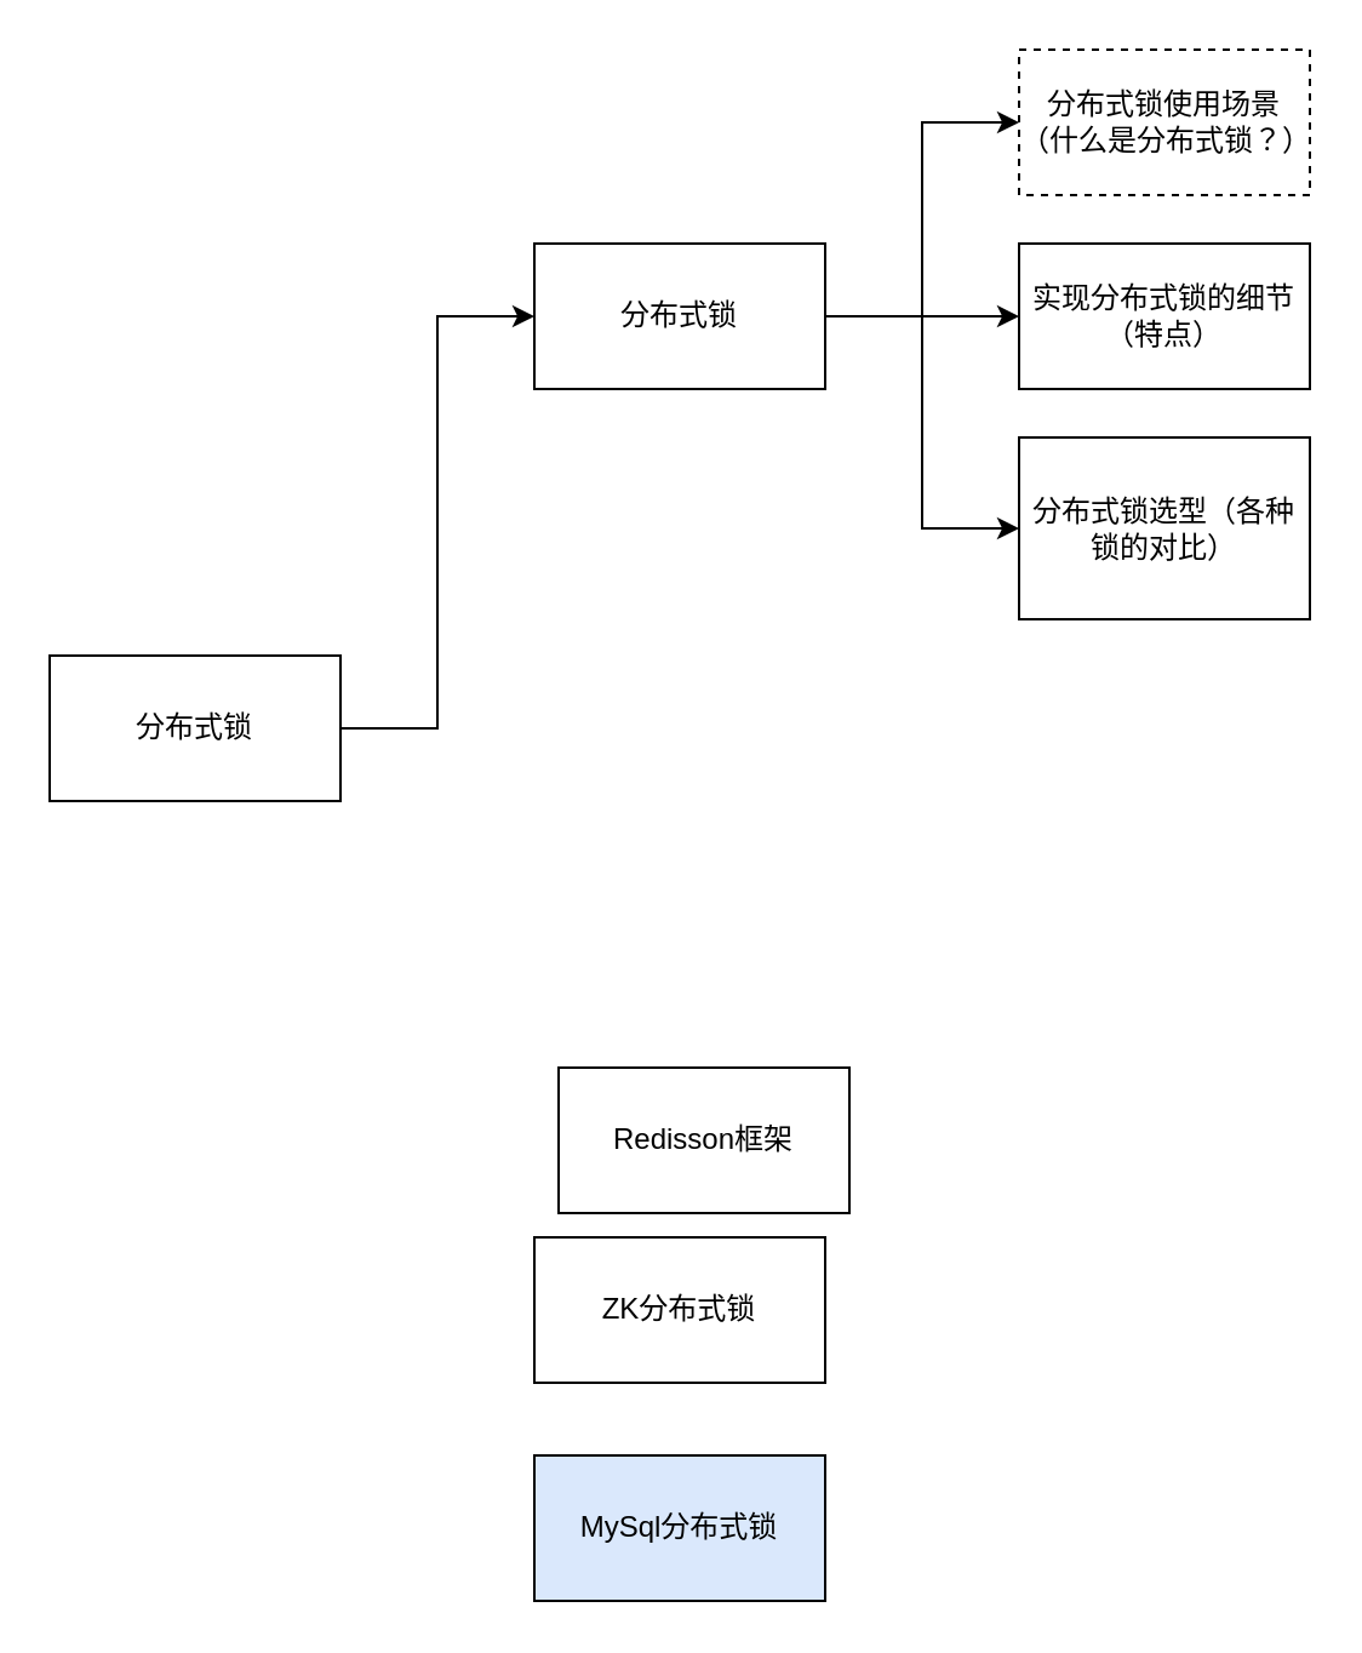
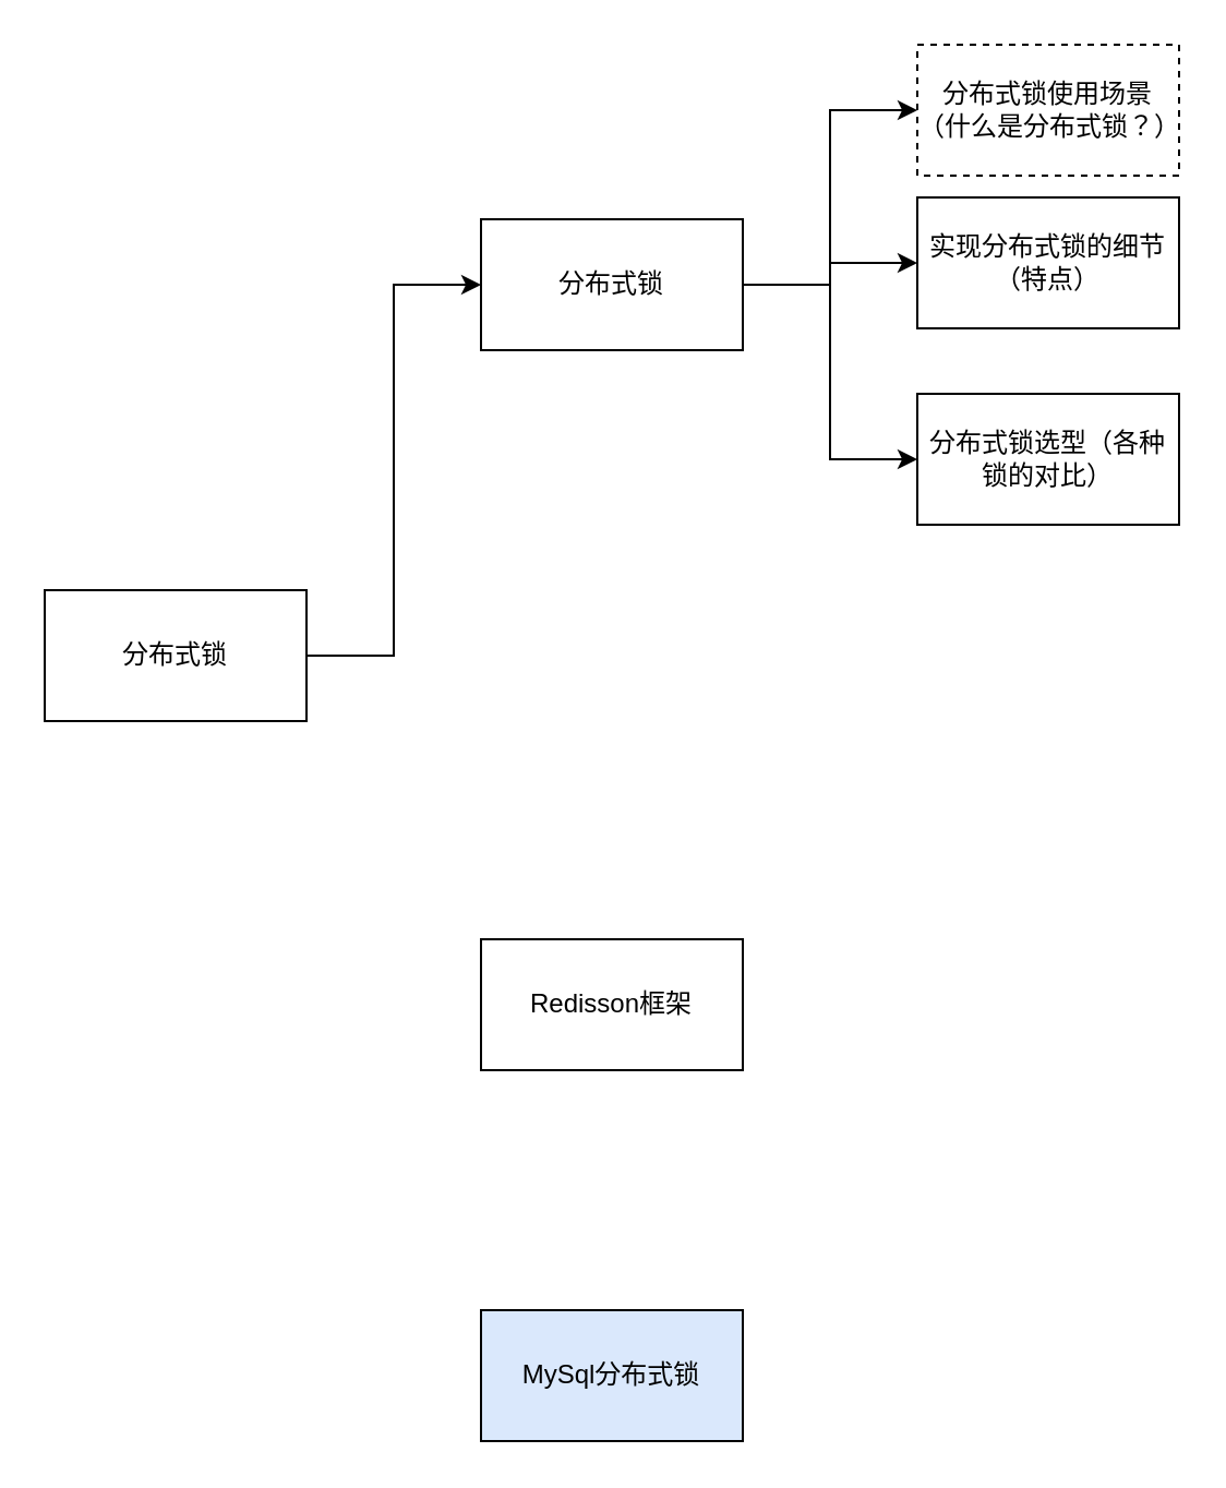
  <mxCell id="0" />
  <mxCell id="1" parent="0" />
  <mxCell id="2" value="" style="edgeStyle=orthogonalEdgeStyle;rounded=0;orthogonalLoop=1;jettySize=auto;html=1;entryX=0;entryY=0.5;entryDx=0;entryDy=0;" edge="1" parent="1" source="3" target="7"><mxGeometry relative="1" as="geometry" /></mxCell>
  <mxCell id="3" value="分布式锁" style="rounded=0;whiteSpace=wrap;html=1;" vertex="1" parent="1"><mxGeometry x="20" y="270" width="120" height="60" as="geometry" /></mxCell>
  <mxCell id="4" value="" style="edgeStyle=orthogonalEdgeStyle;rounded=0;orthogonalLoop=1;jettySize=auto;html=1;entryX=0;entryY=0.5;entryDx=0;entryDy=0;" edge="1" parent="1" source="7" target="11"><mxGeometry relative="1" as="geometry" /></mxCell>
  <mxCell id="5" style="edgeStyle=orthogonalEdgeStyle;rounded=0;orthogonalLoop=1;jettySize=auto;html=1;" edge="1" parent="1" source="7" target="12"><mxGeometry relative="1" as="geometry" /></mxCell>
  <mxCell id="6" style="edgeStyle=orthogonalEdgeStyle;rounded=0;orthogonalLoop=1;jettySize=auto;html=1;entryX=0;entryY=0.5;entryDx=0;entryDy=0;" edge="1" parent="1" source="7" target="13"><mxGeometry relative="1" as="geometry" /></mxCell>
  <mxCell id="7" value="分布式锁" style="rounded=0;whiteSpace=wrap;html=1;" vertex="1" parent="1"><mxGeometry x="220" y="100" width="120" height="60" as="geometry" /></mxCell>
- <mxCell id="8" value="Redisson框架" style="rounded=0;whiteSpace=wrap;html=1;" vertex="1" parent="1"><mxGeometry x="230" y="440" width="120" height="60" as="geometry" /></mxCell>
- <mxCell id="9" value="ZK分布式锁" style="rounded=0;whiteSpace=wrap;html=1;" vertex="1" parent="1"><mxGeometry x="220" y="510" width="120" height="60" as="geometry" /></mxCell>
+ <mxCell id="8" value="Redisson框架" style="rounded=0;whiteSpace=wrap;html=1;" vertex="1" parent="1"><mxGeometry x="220" y="430" width="120" height="60" as="geometry" /></mxCell>
  <mxCell id="10" value="MySql分布式锁" style="rounded=0;whiteSpace=wrap;html=1;fillColor=#dae8fc;" vertex="1" parent="1"><mxGeometry x="220" y="600" width="120" height="60" as="geometry" /></mxCell>
  <mxCell id="11" value="分布式锁使用场景（什么是分布式锁？）" style="rounded=0;whiteSpace=wrap;html=1;dashed=1;" vertex="1" parent="1"><mxGeometry x="420" y="20" width="120" height="60" as="geometry" /></mxCell>
- <mxCell id="12" value="实现分布式锁的细节（特点）" style="rounded=0;whiteSpace=wrap;html=1;" vertex="1" parent="1"><mxGeometry x="420" y="100" width="120" height="60" as="geometry" /></mxCell>
- <mxCell id="13" value="分布式锁选型（各种锁的对比）" style="rounded=0;whiteSpace=wrap;html=1;" vertex="1" parent="1"><mxGeometry x="420" y="180" width="120" height="75" as="geometry" /></mxCell>
+ <mxCell id="12" value="实现分布式锁的细节（特点）" style="rounded=0;whiteSpace=wrap;html=1;" vertex="1" parent="1"><mxGeometry x="420" y="90" width="120" height="60" as="geometry" /></mxCell>
+ <mxCell id="13" value="分布式锁选型（各种锁的对比）" style="rounded=0;whiteSpace=wrap;html=1;" vertex="1" parent="1"><mxGeometry x="420" y="180" width="120" height="60" as="geometry" /></mxCell>
